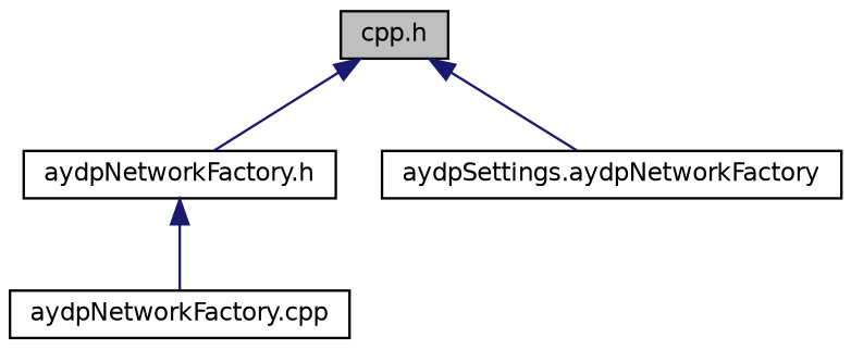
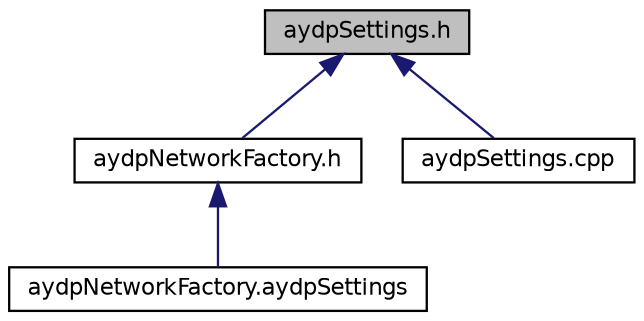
  digraph {
    node [color=black fillcolor=white fontname=Helvetica fontsize=10 shape=record style=filled]
    edge [color=midnightblue dir=back fontname=Helvetica fontsize=10 labelfontname=Helvetica labelfontsize=10 style=solid]
-   n1 [fillcolor=grey75 fontcolor=black height=0.2 label="cpp.h" width=0.4]
+   n1 [fillcolor=grey75 fontcolor=black height=0.2 label="aydpSettings.h" width=0.4]
    n2 [height=0.2 label="aydpNetworkFactory.h" width=0.4]
-   n3 [height=0.2 label="aydpSettings.aydpNetworkFactory" width=0.4]
-   n4 [height=0.2 label="aydpNetworkFactory.cpp" width=0.4]
+   n3 [height=0.2 label="aydpSettings.cpp" width=0.4]
+   n4 [height=0.2 label="aydpNetworkFactory.aydpSettings" width=0.4]
    n1 -> n2
    n1 -> n3
    n2 -> n4
  }
